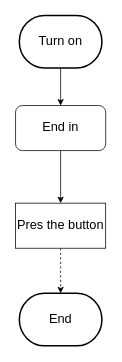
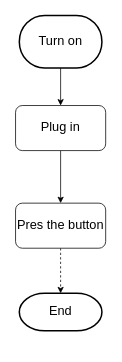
  <mxCell id="0" />
  <mxCell id="1" parent="0" />
  <mxCell id="2" value="" style="edgeStyle=orthogonalEdgeStyle;rounded=0;orthogonalLoop=1;jettySize=auto;html=1;" edge="1" parent="1" source="3" target="5"><mxGeometry relative="1" as="geometry" /></mxCell>
  <mxCell id="3" value="Turn on" style="strokeWidth=2;html=1;shape=mxgraph.flowchart.terminator;whiteSpace=wrap;fontSize=17;" vertex="1" parent="1"><mxGeometry x="25" y="20" width="110" height="70" as="geometry" /></mxCell>
  <mxCell id="4" value="" style="edgeStyle=orthogonalEdgeStyle;rounded=0;orthogonalLoop=1;jettySize=auto;html=1;" edge="1" parent="1" source="5" target="7"><mxGeometry relative="1" as="geometry" /></mxCell>
- <mxCell id="5" value="End in" style="rounded=1;whiteSpace=wrap;html=1;fontSize=17;" vertex="1" parent="1"><mxGeometry x="20" y="140" width="120" height="60" as="geometry" /></mxCell>
+ <mxCell id="5" value="Plug in" style="rounded=1;whiteSpace=wrap;html=1;fontSize=17;" vertex="1" parent="1"><mxGeometry x="20" y="140" width="120" height="60" as="geometry" /></mxCell>
  <mxCell id="6" value="" style="edgeStyle=orthogonalEdgeStyle;rounded=0;orthogonalLoop=1;jettySize=auto;html=1;dashed=1;" edge="1" parent="1" source="7" target="8"><mxGeometry relative="1" as="geometry" /></mxCell>
- <mxCell id="7" value="Pres the button" style="whiteSpace=wrap;html=1;fontSize=17;rounded=0;" vertex="1" parent="1"><mxGeometry x="20" y="270" width="120" height="60" as="geometry" /></mxCell>
- <mxCell id="8" value="End" style="strokeWidth=2;html=1;shape=mxgraph.flowchart.terminator;whiteSpace=wrap;fontSize=17;" vertex="1" parent="1"><mxGeometry x="25" y="390" width="110" height="70" as="geometry" /></mxCell>
+ <mxCell id="7" value="Pres the button" style="rounded=1;whiteSpace=wrap;html=1;fontSize=17;" vertex="1" parent="1"><mxGeometry x="20" y="270" width="120" height="60" as="geometry" /></mxCell>
+ <mxCell id="8" value="End" style="strokeWidth=2;html=1;shape=mxgraph.flowchart.terminator;whiteSpace=wrap;fontSize=17;" vertex="1" parent="1"><mxGeometry x="25" y="390" width="110" height="50" as="geometry" /></mxCell>
